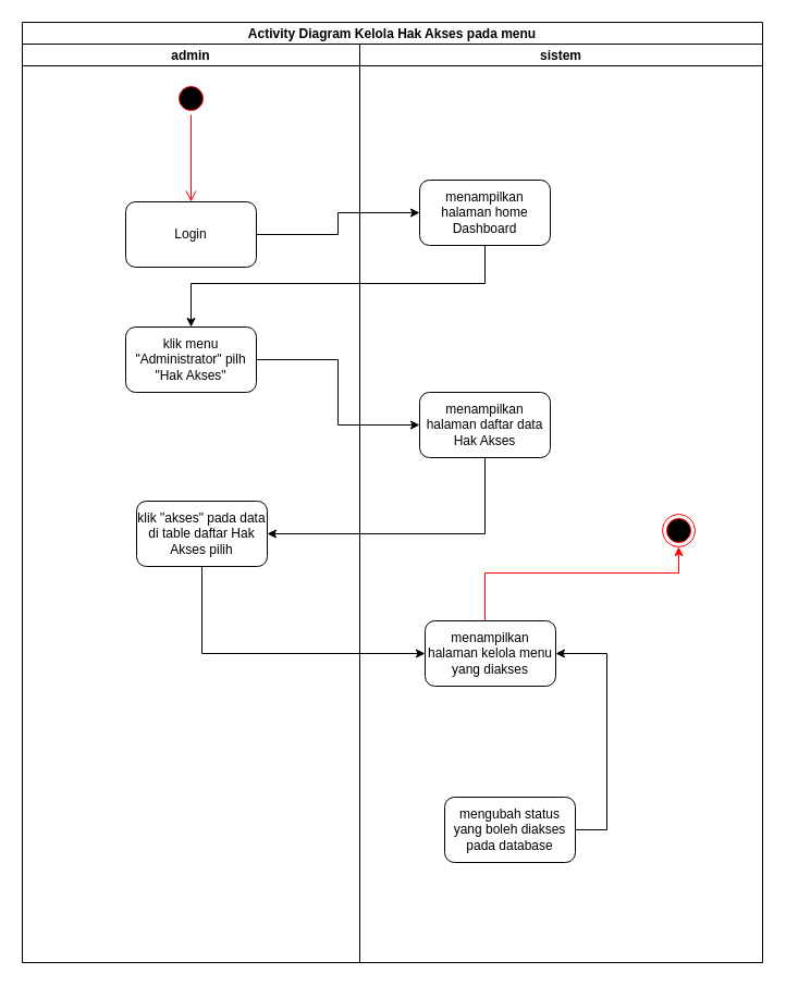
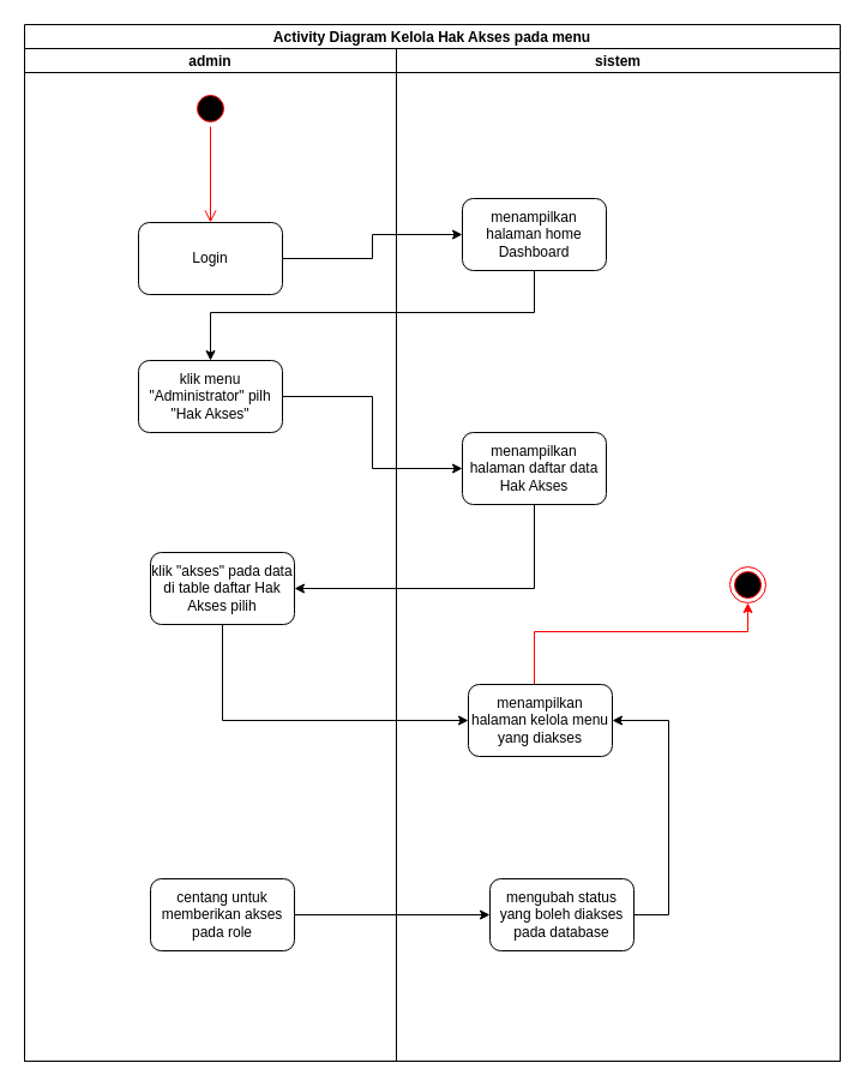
  <mxCell id="0" />
  <mxCell id="1" parent="0" />
  <mxCell id="2" value="Activity Diagram Kelola Hak Akses pada menu" style="swimlane;childLayout=stackLayout;resizeParent=1;resizeParentMax=0;startSize=20;" parent="1" vertex="1"><mxGeometry x="20" y="20" width="680" height="864" as="geometry" /></mxCell>
  <mxCell id="3" value="admin" style="swimlane;startSize=20;" parent="2" vertex="1"><mxGeometry y="20" width="310" height="844" as="geometry"><mxRectangle y="20" width="30" height="460" as="alternateBounds" /></mxGeometry></mxCell>
  <mxCell id="4" value="" style="ellipse;html=1;shape=startState;fillColor=#000000;strokeColor=#ff0000;" parent="3" vertex="1"><mxGeometry x="140" y="35" width="30" height="30" as="geometry" /></mxCell>
  <mxCell id="5" value="" style="edgeStyle=orthogonalEdgeStyle;html=1;verticalAlign=bottom;endArrow=open;endSize=8;strokeColor=#ff0000;rounded=0;entryX=0.5;entryY=0;entryDx=0;entryDy=0;exitX=0.5;exitY=1;exitDx=0;exitDy=0;" parent="3" source="4" target="6" edge="1"><mxGeometry relative="1" as="geometry"><mxPoint x="130" y="65" as="targetPoint" /></mxGeometry></mxCell>
  <mxCell id="6" value="Login" style="rounded=1;whiteSpace=wrap;html=1;" parent="3" vertex="1"><mxGeometry x="95" y="145" width="120" height="60" as="geometry" /></mxCell>
  <mxCell id="7" value="klik menu &quot;Administrator&quot; pilh &quot;Hak Akses&quot;" style="rounded=1;whiteSpace=wrap;html=1;" parent="3" vertex="1"><mxGeometry x="95" y="260" width="120" height="60" as="geometry" /></mxCell>
  <mxCell id="8" value="klik &quot;akses&quot; pada data di table daftar Hak Akses pilih" style="rounded=1;whiteSpace=wrap;html=1;" parent="3" vertex="1"><mxGeometry x="105" y="420" width="120" height="60" as="geometry" /></mxCell>
+ <mxCell id="9" value="centang untuk memberikan akses pada role" style="rounded=1;whiteSpace=wrap;html=1;" parent="3" vertex="1"><mxGeometry x="105" y="692" width="120" height="60" as="geometry" /></mxCell>
  <mxCell id="10" value="sistem" style="swimlane;startSize=20;" parent="2" vertex="1"><mxGeometry x="310" y="20" width="370" height="844" as="geometry" /></mxCell>
  <mxCell id="11" value="menampilkan halaman home Dashboard" style="rounded=1;whiteSpace=wrap;html=1;" parent="10" vertex="1"><mxGeometry x="55" y="125" width="120" height="60" as="geometry" /></mxCell>
  <mxCell id="12" style="edgeStyle=orthogonalEdgeStyle;rounded=0;orthogonalLoop=1;jettySize=auto;html=1;strokeColor=#FF0000;exitX=0.5;exitY=0;exitDx=0;exitDy=0;" parent="10" source="15" target="14" edge="1"><mxGeometry relative="1" as="geometry"><Array as="points"><mxPoint x="115" y="530" /><mxPoint x="115" y="486" /><mxPoint x="293" y="486" /></Array><mxPoint x="82" y="476" as="sourcePoint" /></mxGeometry></mxCell>
  <mxCell id="13" value="menampilkan halaman daftar data Hak Akses" style="rounded=1;whiteSpace=wrap;html=1;" parent="10" vertex="1"><mxGeometry x="55" y="320" width="120" height="60" as="geometry" /></mxCell>
  <mxCell id="14" value="" style="ellipse;html=1;shape=endState;fillColor=#000000;strokeColor=#ff0000;" parent="10" vertex="1"><mxGeometry x="278" y="432" width="30" height="30" as="geometry" /></mxCell>
  <mxCell id="15" value="menampilkan halaman kelola menu yang diakses" style="rounded=1;whiteSpace=wrap;html=1;" parent="10" vertex="1"><mxGeometry x="60" y="530" width="120" height="60" as="geometry" /></mxCell>
  <mxCell id="16" style="edgeStyle=orthogonalEdgeStyle;rounded=0;orthogonalLoop=1;jettySize=auto;html=1;entryX=1;entryY=0.5;entryDx=0;entryDy=0;" parent="10" source="17" target="15" edge="1"><mxGeometry relative="1" as="geometry"><Array as="points"><mxPoint x="227" y="722" /><mxPoint x="227" y="560" /></Array></mxGeometry></mxCell>
  <mxCell id="17" value="mengubah status yang boleh diakses pada database" style="rounded=1;whiteSpace=wrap;html=1;" parent="10" vertex="1"><mxGeometry x="78" y="692" width="120" height="60" as="geometry" /></mxCell>
  <mxCell id="18" style="edgeStyle=orthogonalEdgeStyle;rounded=0;orthogonalLoop=1;jettySize=auto;html=1;entryX=0;entryY=0.5;entryDx=0;entryDy=0;" parent="2" source="6" target="11" edge="1"><mxGeometry relative="1" as="geometry" /></mxCell>
  <mxCell id="19" style="edgeStyle=orthogonalEdgeStyle;rounded=0;orthogonalLoop=1;jettySize=auto;html=1;entryX=0.5;entryY=0;entryDx=0;entryDy=0;" parent="2" source="11" target="7" edge="1"><mxGeometry relative="1" as="geometry"><Array as="points"><mxPoint x="425" y="240" /><mxPoint x="155" y="240" /></Array></mxGeometry></mxCell>
  <mxCell id="20" style="edgeStyle=orthogonalEdgeStyle;rounded=0;orthogonalLoop=1;jettySize=auto;html=1;entryX=0;entryY=0.5;entryDx=0;entryDy=0;" parent="2" source="7" target="13" edge="1"><mxGeometry relative="1" as="geometry" /></mxCell>
  <mxCell id="21" style="edgeStyle=orthogonalEdgeStyle;rounded=0;orthogonalLoop=1;jettySize=auto;html=1;entryX=1;entryY=0.5;entryDx=0;entryDy=0;" parent="2" source="13" target="8" edge="1"><mxGeometry relative="1" as="geometry"><Array as="points"><mxPoint x="425" y="470" /></Array></mxGeometry></mxCell>
  <mxCell id="22" style="edgeStyle=orthogonalEdgeStyle;rounded=0;orthogonalLoop=1;jettySize=auto;html=1;entryX=0;entryY=0.5;entryDx=0;entryDy=0;" parent="2" source="8" target="15" edge="1"><mxGeometry relative="1" as="geometry"><Array as="points"><mxPoint x="165" y="580" /></Array><mxPoint x="385" y="580" as="targetPoint" /></mxGeometry></mxCell>
+ <mxCell id="23" style="edgeStyle=orthogonalEdgeStyle;rounded=0;orthogonalLoop=1;jettySize=auto;html=1;entryX=0;entryY=0.5;entryDx=0;entryDy=0;" parent="2" source="9" target="17" edge="1"><mxGeometry relative="1" as="geometry" /></mxCell>
